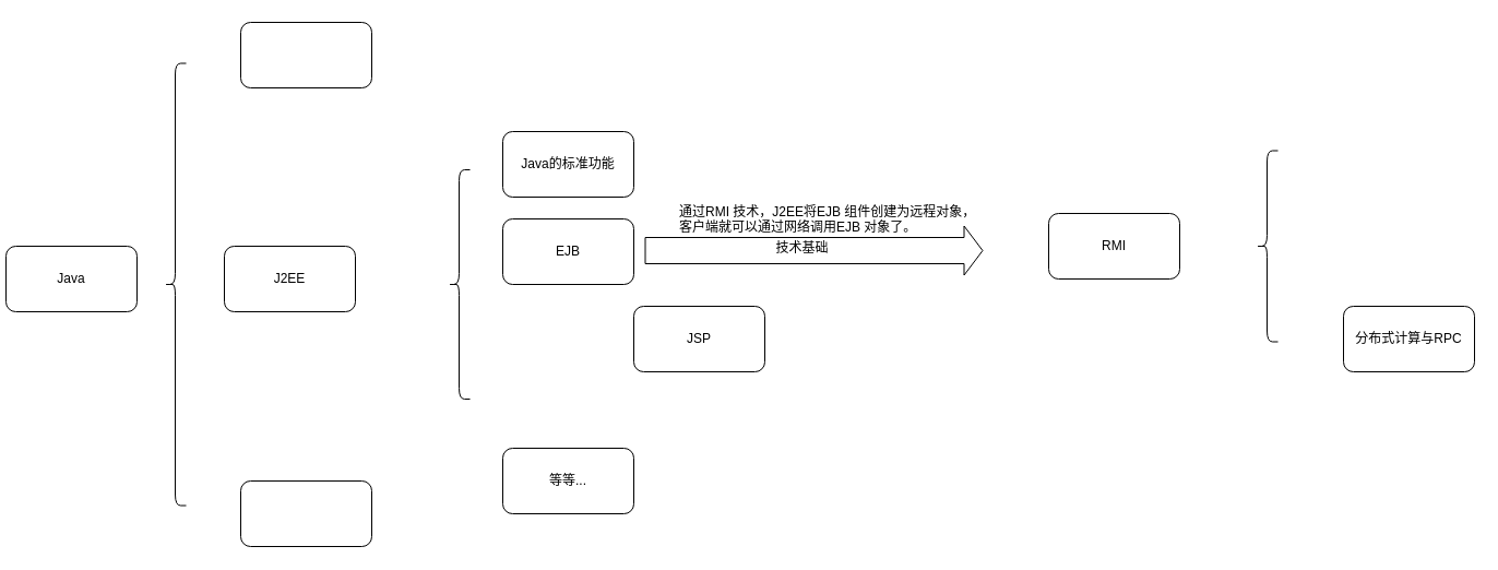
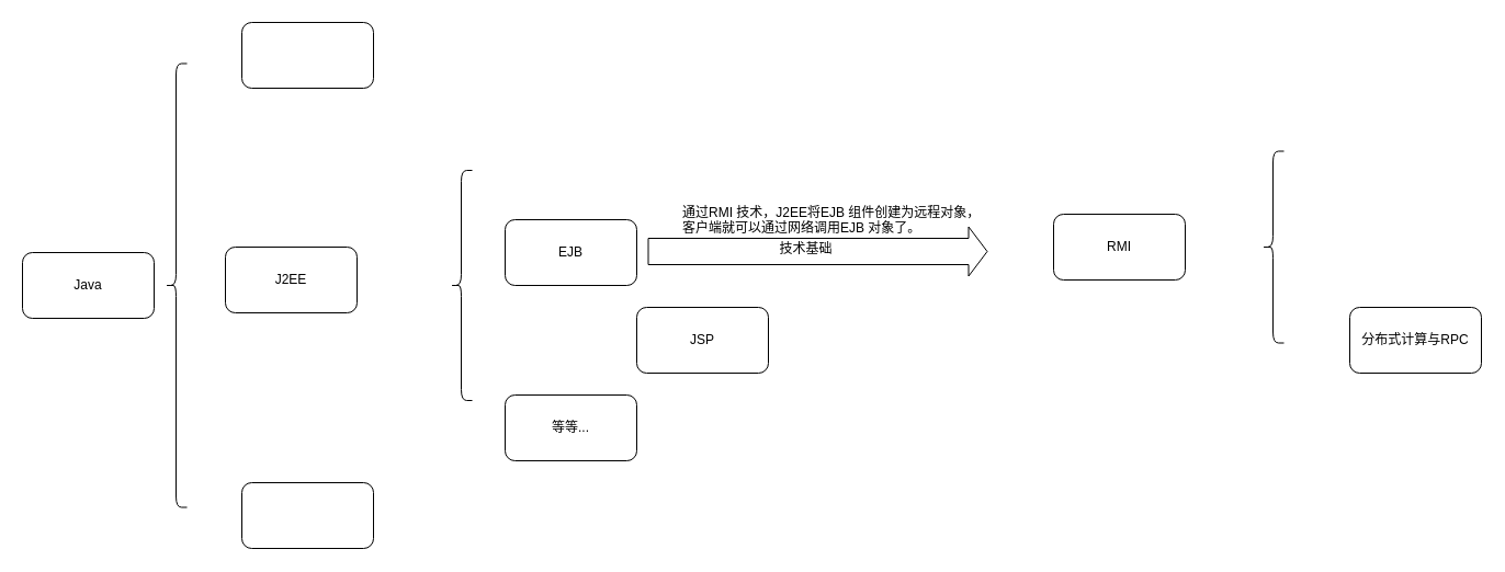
  <mxCell id="0" />
  <mxCell id="1" parent="0" />
- <mxCell id="2" value="Java" style="rounded=1;whiteSpace=wrap;html=1;" parent="1" vertex="1"><mxGeometry x="5" y="225" width="120" height="60" as="geometry" /></mxCell>
+ <mxCell id="2" value="Java" style="rounded=1;whiteSpace=wrap;html=1;" parent="1" vertex="1"><mxGeometry x="20" y="230" width="120" height="60" as="geometry" /></mxCell>
  <mxCell id="3" value="" style="rounded=1;whiteSpace=wrap;html=1;" parent="1" vertex="1"><mxGeometry x="220" y="20" width="120" height="60" as="geometry" /></mxCell>
  <mxCell id="4" value="J2EE" style="rounded=1;whiteSpace=wrap;html=1;" parent="1" vertex="1"><mxGeometry x="205" y="225" width="120" height="60" as="geometry" /></mxCell>
  <mxCell id="5" value="" style="rounded=1;whiteSpace=wrap;html=1;" parent="1" vertex="1"><mxGeometry x="220" y="440" width="120" height="60" as="geometry" /></mxCell>
  <mxCell id="6" value="" style="shape=curlyBracket;whiteSpace=wrap;html=1;rounded=1;" parent="1" vertex="1"><mxGeometry x="410" y="155" width="20" height="210" as="geometry" /></mxCell>
- <mxCell id="7" value="Java的标准功能" style="rounded=1;whiteSpace=wrap;html=1;" parent="1" vertex="1"><mxGeometry x="460" y="120" width="120" height="60" as="geometry" /></mxCell>
  <mxCell id="8" value="EJB" style="rounded=1;whiteSpace=wrap;html=1;" parent="1" vertex="1"><mxGeometry x="460" y="200" width="120" height="60" as="geometry" /></mxCell>
  <mxCell id="9" value="JSP" style="rounded=1;whiteSpace=wrap;html=1;" parent="1" vertex="1"><mxGeometry x="580" y="280" width="120" height="60" as="geometry" /></mxCell>
- <mxCell id="10" value="等等..." style="rounded=1;whiteSpace=wrap;html=1;" parent="1" vertex="1"><mxGeometry x="460" y="410" width="120" height="60" as="geometry" /></mxCell>
+ <mxCell id="10" value="等等..." style="rounded=1;whiteSpace=wrap;html=1;" parent="1" vertex="1"><mxGeometry x="460" y="360" width="120" height="60" as="geometry" /></mxCell>
  <mxCell id="11" value="" style="shape=flexArrow;endArrow=classic;html=1;width=24;endSize=5.33;" parent="1" edge="1"><mxGeometry width="50" height="50" relative="1" as="geometry"><mxPoint x="590" y="229" as="sourcePoint" /><mxPoint x="900" y="229" as="targetPoint" /></mxGeometry></mxCell>
  <mxCell id="12" value="技术基础" style="text;html=1;resizable=0;points=[];align=center;verticalAlign=middle;labelBackgroundColor=#ffffff;" parent="11" vertex="1" connectable="0"><mxGeometry x="-0.077" y="3" relative="1" as="geometry"><mxPoint as="offset" /></mxGeometry></mxCell>
  <mxCell id="13" value="" style="shape=curlyBracket;whiteSpace=wrap;html=1;rounded=1;" parent="1" vertex="1"><mxGeometry x="150" y="57.5" width="20" height="405" as="geometry" /></mxCell>
  <mxCell id="14" value="通过RMI 技术，J2EE将EJB 组件创建为远程对象，&lt;br&gt;客户端就可以通过网络调用EJB 对象了。" style="text;html=1;" parent="1" vertex="1"><mxGeometry x="620" y="180" width="260" height="30" as="geometry" /></mxCell>
  <mxCell id="15" value="RMI" style="rounded=1;whiteSpace=wrap;html=1;" parent="1" vertex="1"><mxGeometry x="960" y="195" width="120" height="60" as="geometry" /></mxCell>
  <mxCell id="16" value="" style="shape=curlyBracket;whiteSpace=wrap;html=1;rounded=1;" parent="1" vertex="1"><mxGeometry x="1150" y="137.5" width="20" height="175" as="geometry" /></mxCell>
  <mxCell id="17" value="&lt;div&gt;&lt;span&gt;分布式计算与RPC&lt;/span&gt;&lt;/div&gt;" style="rounded=1;whiteSpace=wrap;html=1;" parent="1" vertex="1"><mxGeometry x="1230" y="280" width="120" height="60" as="geometry" /></mxCell>
